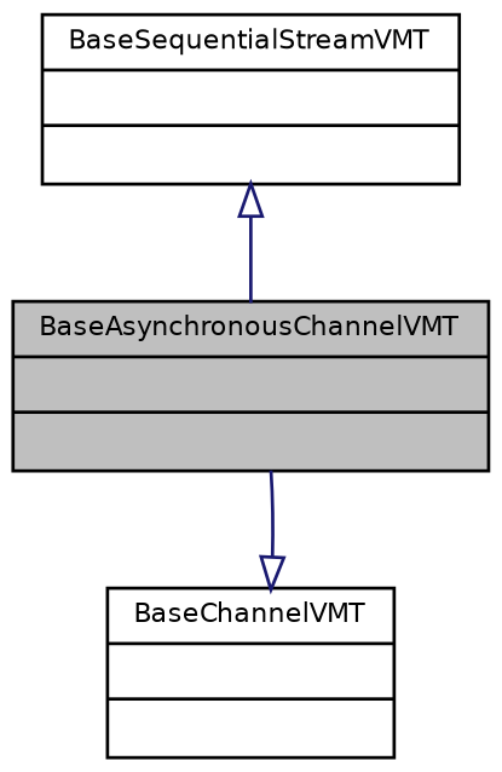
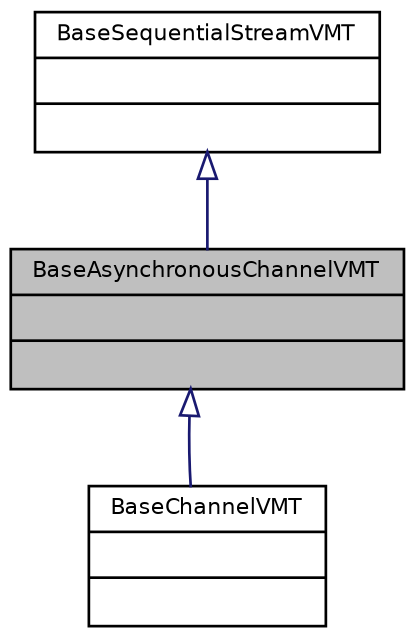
  digraph {
    node [color=black fontname=Helvetica fontsize=8 shape=record]
    edge [arrowtail=onormal color=midnightblue dir=back fontname=Helvetica fontsize=8 labelfontname=Helvetica labelfontsize=8 style=solid]
    n1 [fillcolor=grey75 fontcolor=black height=0.2 label="{BaseAsynchronousChannelVMT\n||}" style=filled width=0.4]
    n2 [height=0.2 label="{BaseChannelVMT\n||}" width=0.4]
    n3 [height=0.2 label="{BaseSequentialStreamVMT\n||}" width=0.4]
-   n2 -> n1
+   n1 -> n2
    n3 -> n1
  }
